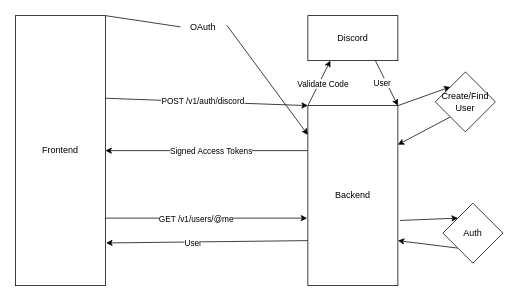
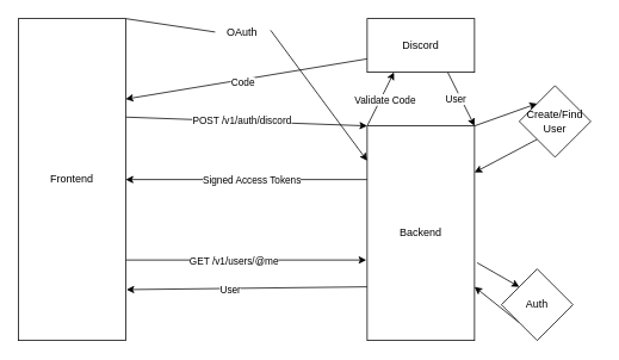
  <mxCell id="0" />
  <mxCell id="1" parent="0" />
  <mxCell id="2" style="edgeStyle=none;html=1;exitX=0;exitY=0;exitDx=0;exitDy=0;entryX=0.25;entryY=1;entryDx=0;entryDy=0;" edge="1" parent="1" source="10" target="21"><mxGeometry relative="1" as="geometry" /></mxCell>
  <mxCell id="3" value="Validate Code" style="edgeLabel;html=1;align=center;verticalAlign=middle;resizable=0;points=[];" vertex="1" connectable="0" parent="2"><mxGeometry x="-0.427" y="2" relative="1" as="geometry"><mxPoint x="13" y="-12" as="offset" /></mxGeometry></mxCell>
  <mxCell id="4" style="edgeStyle=none;html=1;exitX=1;exitY=0;exitDx=0;exitDy=0;entryX=0;entryY=0;entryDx=0;entryDy=0;" edge="1" parent="1" source="10" target="25"><mxGeometry relative="1" as="geometry"><mxPoint x="590" y="150" as="targetPoint" /></mxGeometry></mxCell>
  <mxCell id="5" style="edgeStyle=none;html=1;exitX=0;exitY=0.25;exitDx=0;exitDy=0;entryX=1;entryY=0.5;entryDx=0;entryDy=0;" edge="1" parent="1" source="10" target="16"><mxGeometry relative="1" as="geometry" /></mxCell>
  <mxCell id="6" value="Signed Access Tokens" style="edgeLabel;html=1;align=center;verticalAlign=middle;resizable=0;points=[];" vertex="1" connectable="0" parent="5"><mxGeometry x="0.118" y="-1" relative="1" as="geometry"><mxPoint x="21" y="1" as="offset" /></mxGeometry></mxCell>
  <mxCell id="7" style="edgeStyle=none;html=1;exitX=0;exitY=0.75;exitDx=0;exitDy=0;entryX=1.008;entryY=0.842;entryDx=0;entryDy=0;entryPerimeter=0;" edge="1" parent="1" source="10" target="16"><mxGeometry relative="1" as="geometry" /></mxCell>
  <mxCell id="8" value="User" style="edgeLabel;html=1;align=center;verticalAlign=middle;resizable=0;points=[];" vertex="1" connectable="0" parent="7"><mxGeometry x="0.145" y="1" relative="1" as="geometry"><mxPoint as="offset" /></mxGeometry></mxCell>
  <mxCell id="9" style="edgeStyle=none;html=1;exitX=1.025;exitY=0.638;exitDx=0;exitDy=0;exitPerimeter=0;entryX=0;entryY=0;entryDx=0;entryDy=0;" edge="1" parent="1" source="10" target="27"><mxGeometry relative="1" as="geometry"><mxPoint x="610" y="320" as="targetPoint" /></mxGeometry></mxCell>
  <mxCell id="10" value="Backend" style="whiteSpace=wrap;html=1;" vertex="1" parent="1"><mxGeometry x="410" y="140" width="120" height="240" as="geometry" /></mxCell>
  <mxCell id="11" style="edgeStyle=none;html=1;exitX=1.033;exitY=0.433;exitDx=0;exitDy=0;exitPerimeter=0;startArrow=none;" edge="1" parent="1" source="23" target="10"><mxGeometry relative="1" as="geometry" /></mxCell>
  <mxCell id="12" style="edgeStyle=none;html=1;exitX=1;exitY=0.306;exitDx=0;exitDy=0;entryX=0;entryY=0;entryDx=0;entryDy=0;exitPerimeter=0;" edge="1" parent="1" source="16" target="10"><mxGeometry relative="1" as="geometry" /></mxCell>
  <mxCell id="13" value="POST /v1/auth/discord" style="edgeLabel;html=1;align=center;verticalAlign=middle;resizable=0;points=[];" vertex="1" connectable="0" parent="12"><mxGeometry x="-0.088" y="1" relative="1" as="geometry"><mxPoint x="7" as="offset" /></mxGeometry></mxCell>
  <mxCell id="14" style="edgeStyle=none;html=1;exitX=1;exitY=0.75;exitDx=0;exitDy=0;entryX=-0.008;entryY=0.625;entryDx=0;entryDy=0;entryPerimeter=0;" edge="1" parent="1" source="16" target="10"><mxGeometry relative="1" as="geometry" /></mxCell>
  <mxCell id="15" value="GET /v1/users/@me" style="edgeLabel;html=1;align=center;verticalAlign=middle;resizable=0;points=[];" vertex="1" connectable="0" parent="14"><mxGeometry x="-0.108" y="-1" relative="1" as="geometry"><mxPoint as="offset" /></mxGeometry></mxCell>
  <mxCell id="16" value="Frontend" style="whiteSpace=wrap;html=1;" vertex="1" parent="1"><mxGeometry x="20" y="20" width="120" height="360" as="geometry" /></mxCell>
+ <mxCell id="17" style="edgeStyle=none;html=1;exitX=0;exitY=0.75;exitDx=0;exitDy=0;entryX=1;entryY=0.25;entryDx=0;entryDy=0;" edge="1" parent="1" source="21" target="16"><mxGeometry relative="1" as="geometry" /></mxCell>
+ <mxCell id="18" value="Code" style="edgeLabel;html=1;align=center;verticalAlign=middle;resizable=0;points=[];" vertex="1" connectable="0" parent="17"><mxGeometry x="0.119" y="1" relative="1" as="geometry"><mxPoint x="11" as="offset" /></mxGeometry></mxCell>
  <mxCell id="19" style="edgeStyle=none;html=1;exitX=0.75;exitY=1;exitDx=0;exitDy=0;entryX=1;entryY=0;entryDx=0;entryDy=0;" edge="1" parent="1" source="21" target="10"><mxGeometry relative="1" as="geometry" /></mxCell>
  <mxCell id="20" value="User" style="edgeLabel;html=1;align=center;verticalAlign=middle;resizable=0;points=[];" vertex="1" connectable="0" parent="19"><mxGeometry x="-0.4" relative="1" as="geometry"><mxPoint y="12" as="offset" /></mxGeometry></mxCell>
  <mxCell id="21" value="Discord" style="whiteSpace=wrap;html=1;" vertex="1" parent="1"><mxGeometry x="410" y="20" width="120" height="60" as="geometry" /></mxCell>
  <mxCell id="22" value="" style="edgeStyle=none;html=1;exitX=1;exitY=0;exitDx=0;exitDy=0;entryX=0;entryY=0.5;entryDx=0;entryDy=0;endArrow=none;" edge="1" parent="1" source="16" target="23"><mxGeometry relative="1" as="geometry"><mxPoint x="143" y="62.12" as="sourcePoint" /><mxPoint x="410" y="50" as="targetPoint" /></mxGeometry></mxCell>
  <mxCell id="23" value="OAuth" style="text;html=1;align=center;verticalAlign=middle;resizable=0;points=[];autosize=1;strokeColor=none;fillColor=none;" vertex="1" parent="1"><mxGeometry x="240" y="20" width="60" height="30" as="geometry" /></mxCell>
  <mxCell id="24" style="edgeStyle=none;html=1;exitX=0;exitY=1;exitDx=0;exitDy=0;entryX=1;entryY=0.217;entryDx=0;entryDy=0;entryPerimeter=0;" edge="1" parent="1" source="25" target="10"><mxGeometry relative="1" as="geometry" /></mxCell>
  <mxCell id="25" value="Create/Find User" style="rhombus;whiteSpace=wrap;html=1;" vertex="1" parent="1"><mxGeometry x="580" y="95" width="80" height="80" as="geometry" /></mxCell>
  <mxCell id="26" style="edgeStyle=none;html=1;exitX=0;exitY=1;exitDx=0;exitDy=0;entryX=1;entryY=0.75;entryDx=0;entryDy=0;" edge="1" parent="1" source="27" target="10"><mxGeometry relative="1" as="geometry" /></mxCell>
- <mxCell id="27" value="Auth" style="rhombus;whiteSpace=wrap;html=1;" vertex="1" parent="1"><mxGeometry x="590" y="270" width="80" height="80" as="geometry" /></mxCell>
+ <mxCell id="27" value="Auth" style="rhombus;whiteSpace=wrap;html=1;" vertex="1" parent="1"><mxGeometry x="560" y="300" width="80" height="80" as="geometry" /></mxCell>
